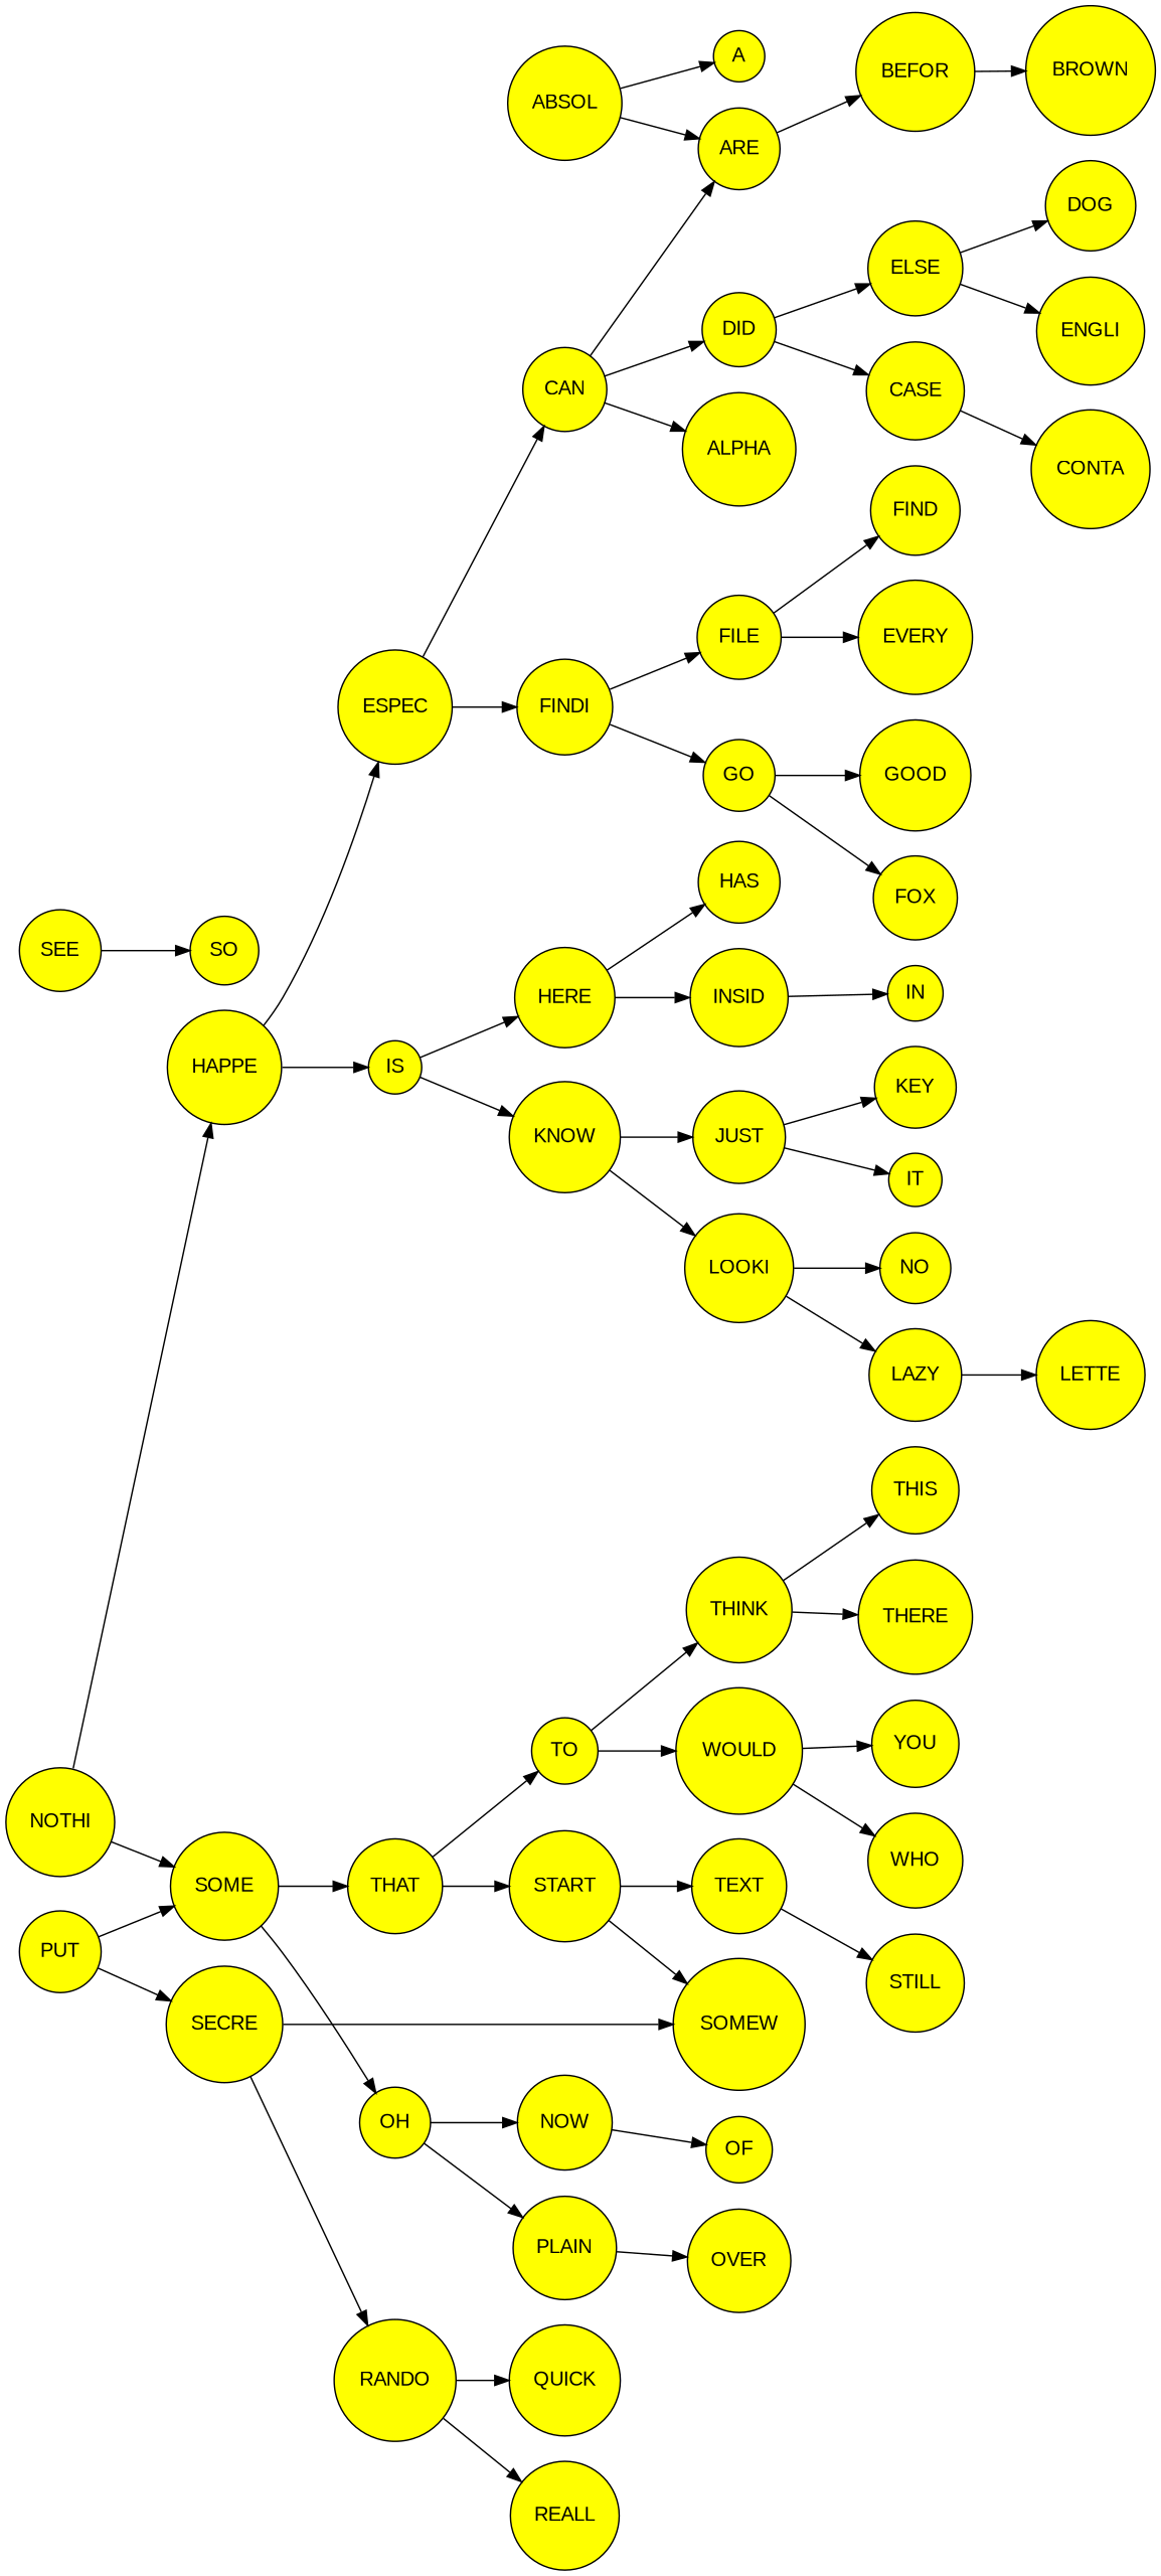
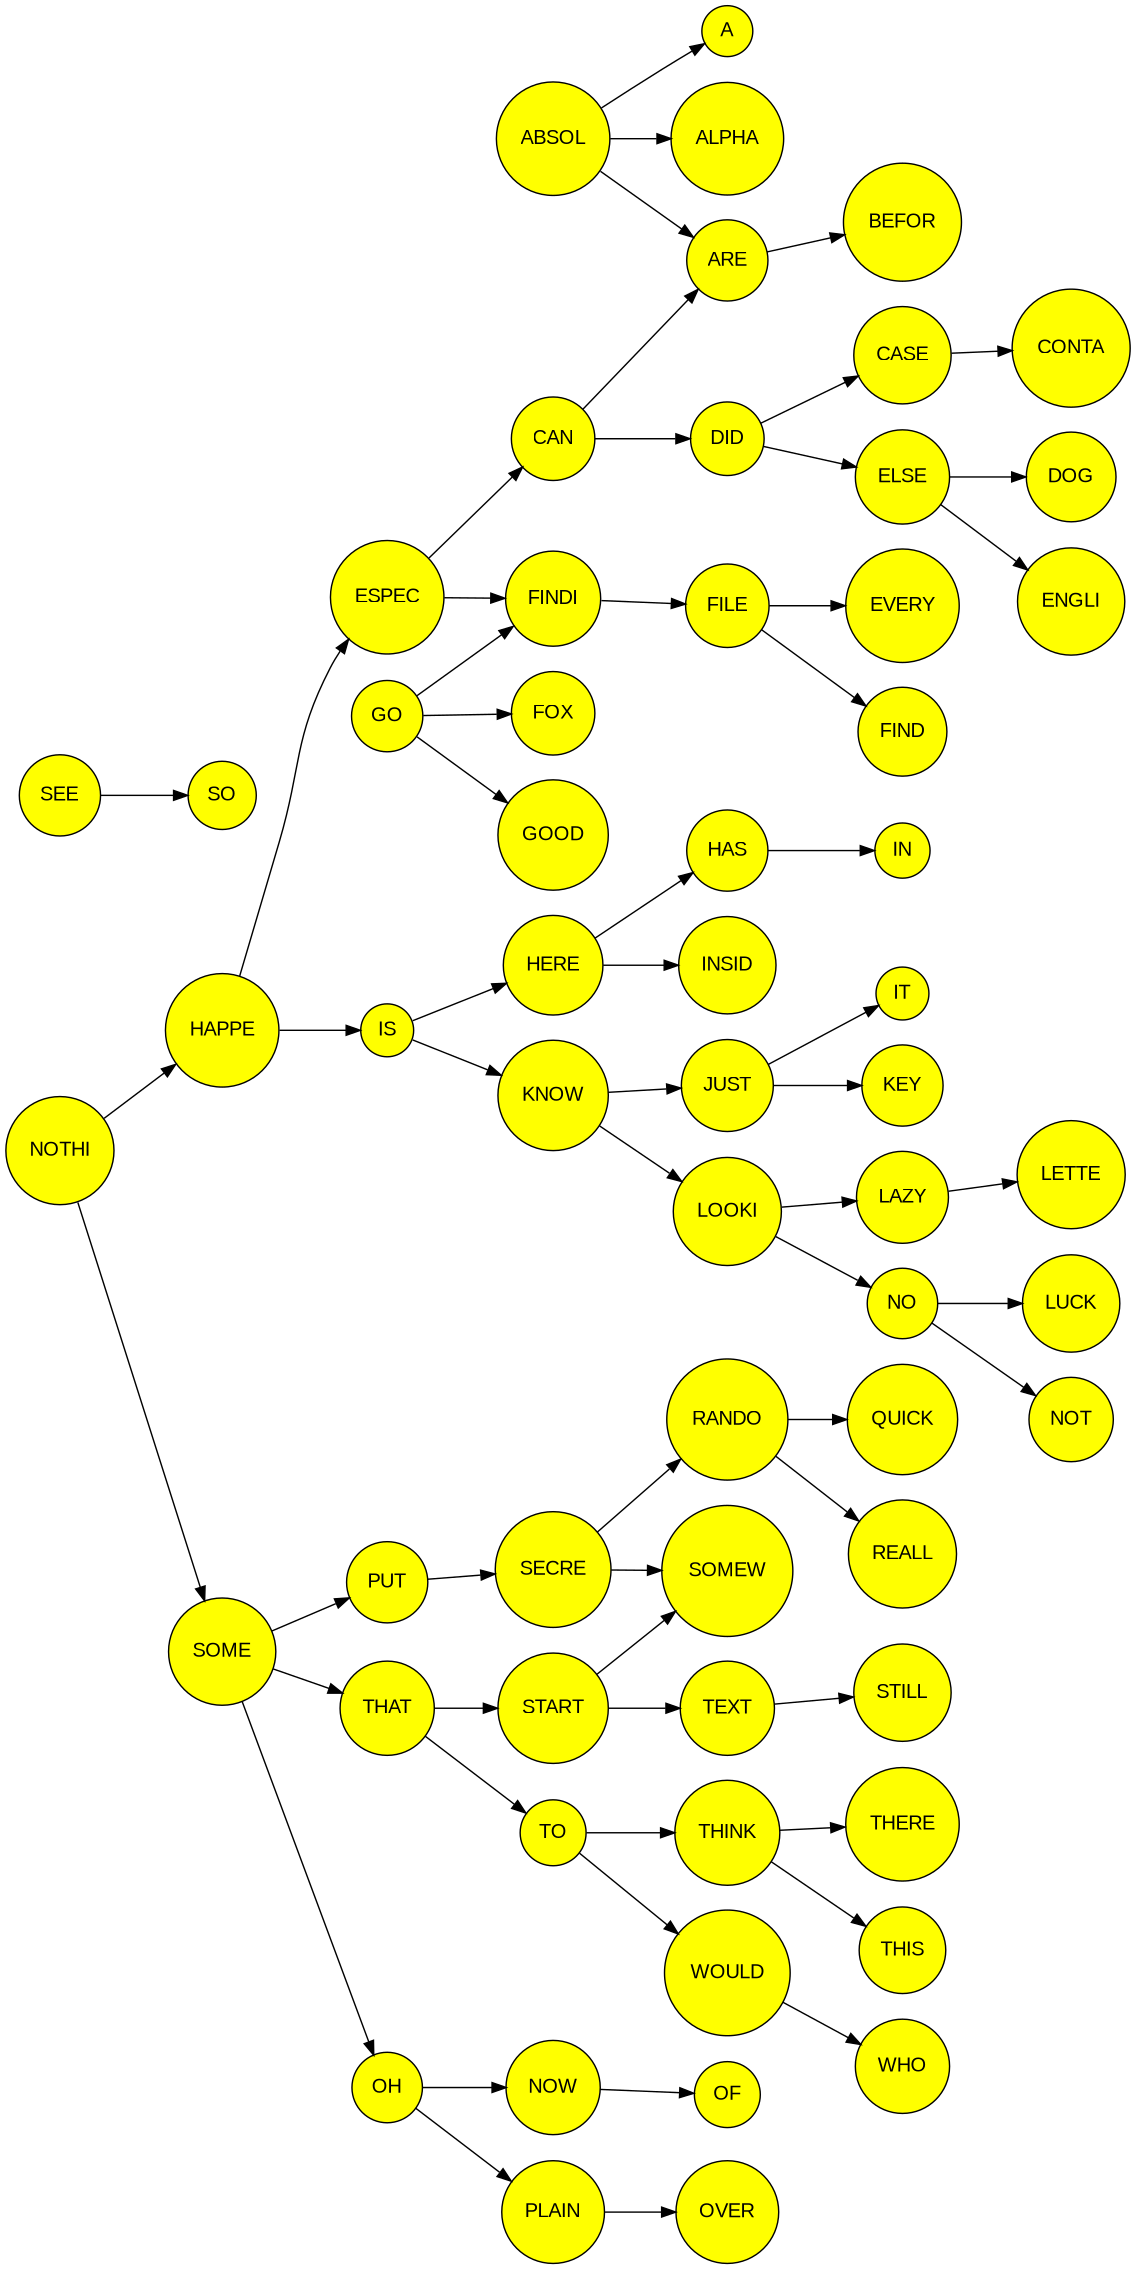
  digraph {
    rankdir=LR
    node [fillcolor=yellow fontname=Arial shape=circle style=filled]
    NOTHI
    HAPPE
    SOME
    ESPEC
    IS
    PUT
    THAT
    OH
    CAN
    FINDI
    HERE
    KNOW
    ARE
    DID
    FILE
    GO
    BEFOR
    CASE
    ELSE
    ABSOL
    A
    ALPHA
-   BROWN
    CONTA
    DOG
    ENGLI
    EVERY
    FIND
    FOX
    GOOD
    HAS
    INSID
    JUST
    LOOKI
    IN
    IT
    KEY
    LAZY
    NO
    LETTE
+   LUCK
+   NOT
    SECRE
    START
    TO
    NOW
    PLAIN
    RANDO
    SOMEW
    OF
    OVER
    QUICK
    REALL
    SEE
    SO
    TEXT
    THINK
    WOULD
    STILL
    THERE
    THIS
    WHO
-   YOU
    NOTHI -> HAPPE
    NOTHI -> SOME
    HAPPE -> ESPEC
    HAPPE -> IS
-   PUT -> SOME
+   SOME -> PUT
    SOME -> THAT
    SOME -> OH
    ESPEC -> CAN
    ESPEC -> FINDI
    IS -> HERE
    IS -> KNOW
    PUT -> SECRE
    THAT -> START
    THAT -> TO
    OH -> NOW
    OH -> PLAIN
    CAN -> ARE
    CAN -> DID
    FINDI -> FILE
-   FINDI -> GO
+   GO -> FINDI
    HERE -> HAS
    HERE -> INSID
    KNOW -> JUST
    KNOW -> LOOKI
    ARE -> BEFOR
    DID -> CASE
    DID -> ELSE
    FILE -> EVERY
    FILE -> FIND
    GO -> FOX
    GO -> GOOD
-   BEFOR -> BROWN
    CASE -> CONTA
    ELSE -> DOG
    ELSE -> ENGLI
    ABSOL -> ARE
    ABSOL -> A
-   CAN -> ALPHA
-   INSID -> IN
+   ABSOL -> ALPHA
+   HAS -> IN
    JUST -> IT
    JUST -> KEY
    LOOKI -> LAZY
    LOOKI -> NO
    LAZY -> LETTE
+   NO -> LUCK
+   NO -> NOT
    SECRE -> RANDO
    SECRE -> SOMEW
    START -> SOMEW
    START -> TEXT
    TO -> THINK
    TO -> WOULD
    NOW -> OF
    PLAIN -> OVER
    RANDO -> QUICK
    RANDO -> REALL
    SEE -> SO
    TEXT -> STILL
    THINK -> THERE
    THINK -> THIS
    WOULD -> WHO
-   WOULD -> YOU
  }
